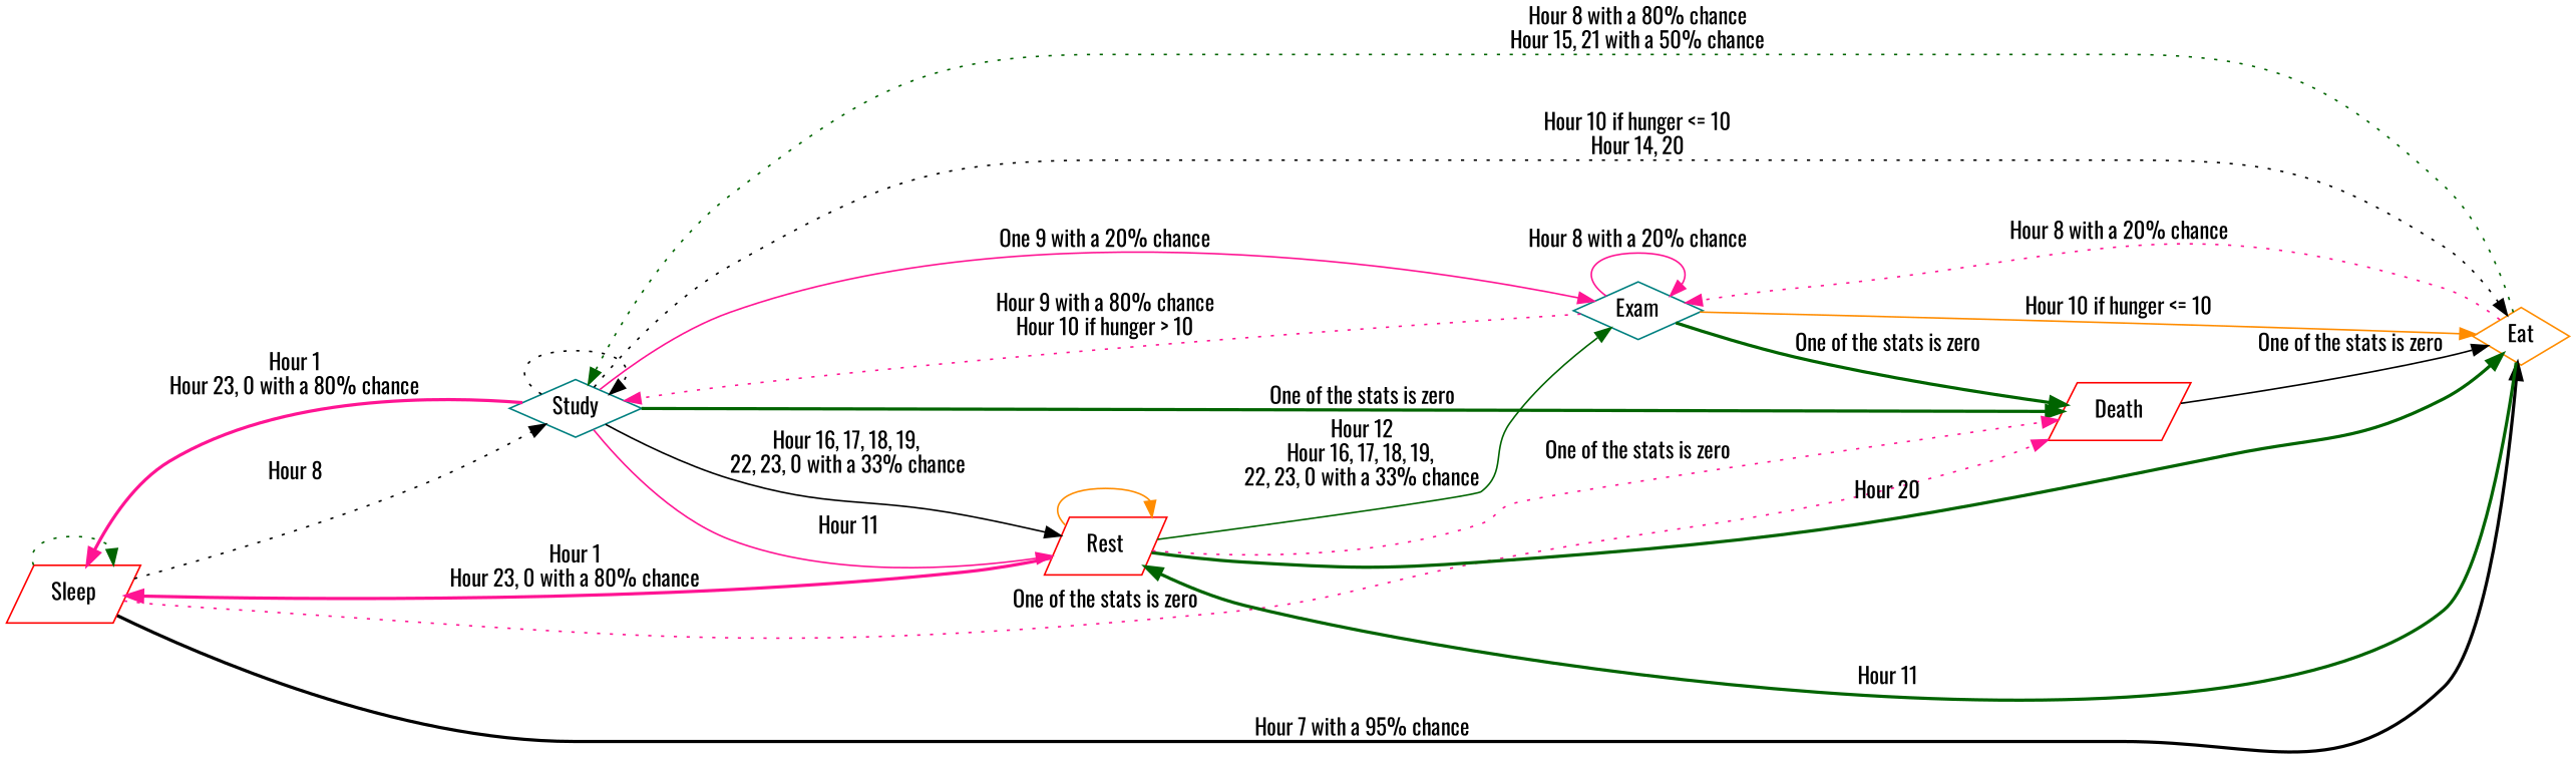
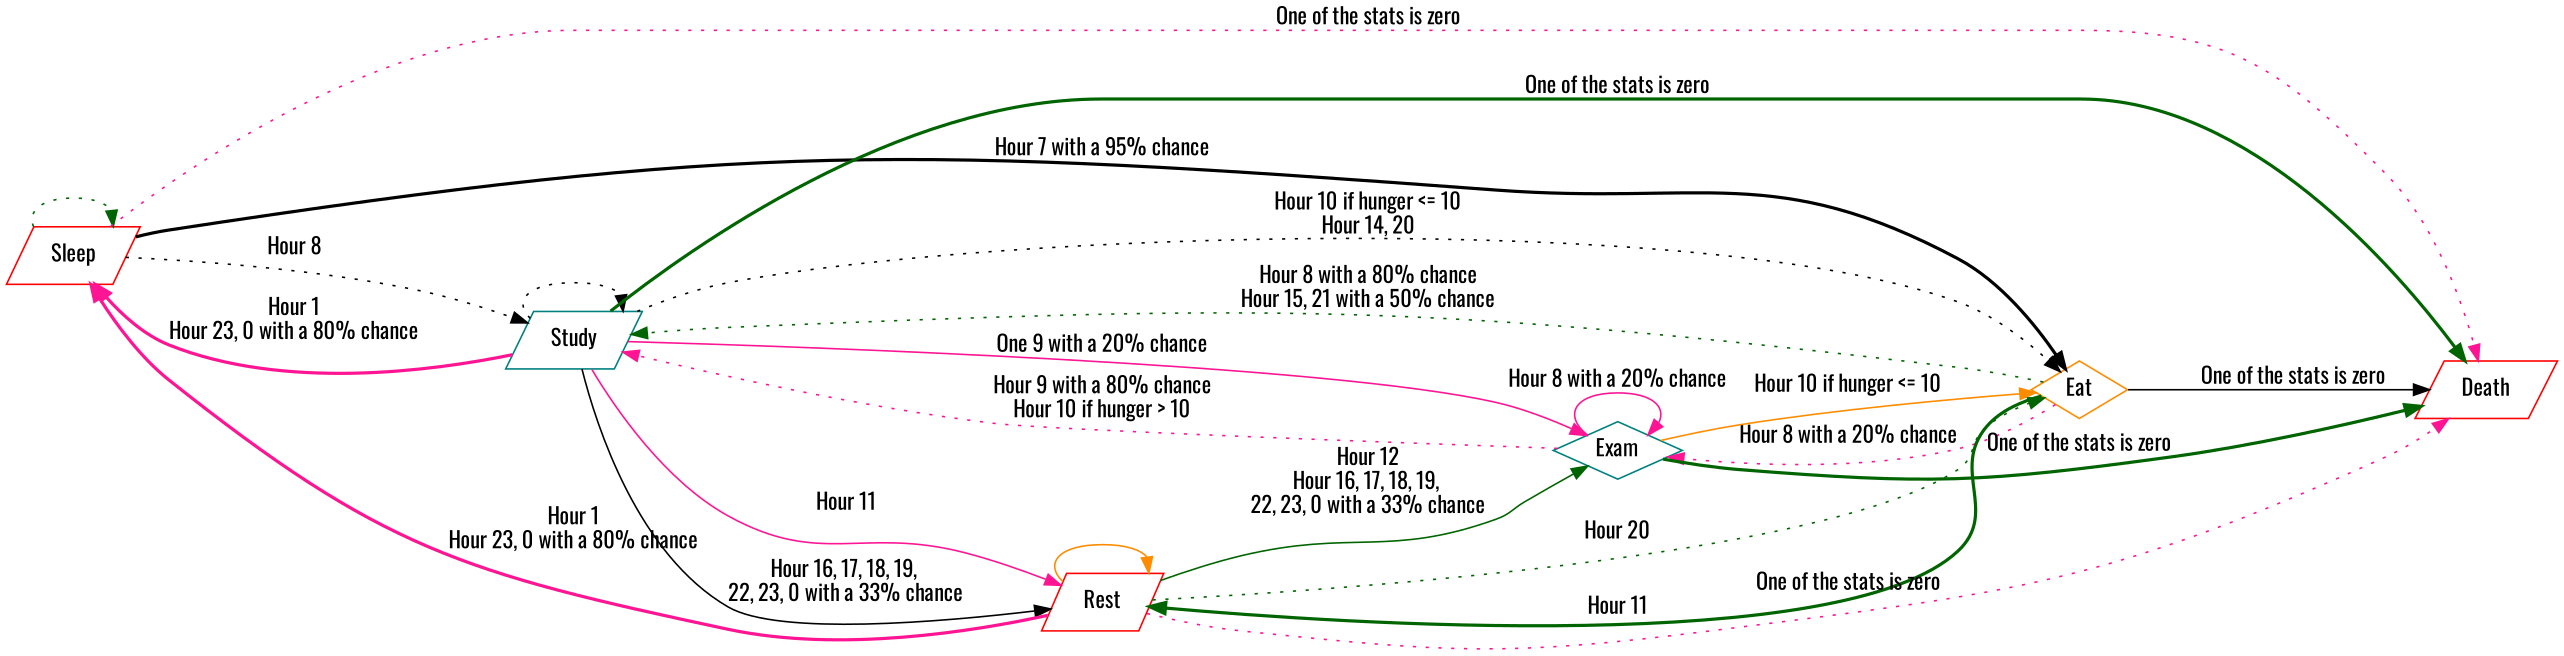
  digraph {
    fontname=Oswald
    rankdir=LR
    node [color=red fontname=Oswald shape=parallelogram]
    edge [color=deeppink fontname=Oswald style=dotted]
    n1 [label=Sleep]
-   n2 [color=teal label=Study shape=diamond]
+   n2 [color=teal label=Study]
    n3 [color=darkorange label=Eat shape=diamond]
    n4 [label=Death]
    n5 [color=teal label=Exam shape=diamond]
    n6 [label=Rest]
    n1 -> n1 [color=darkgreen]
    n1 -> n2 [color=black label="Hour 8"]
    n1 -> n3 [color=black label="Hour 7 with a 95% chance" style=bold]
    n1 -> n4 [label="One of the stats is zero"]
    n2 -> n1 [label="Hour 1\nHour 23, 0 with a 80% chance" style=bold]
    n2 -> n2 [color=black]
    n2 -> n3 [color=black label="Hour 10 if hunger <= 10\nHour 14, 20"]
    n2 -> n4 [color=darkgreen label="One of the stats is zero" style=bold]
    n2 -> n5 [label="One 9 with a 20% chance" style=solid]
    n2 -> n6 [label="Hour 11" style=solid]
    n2 -> n6 [color=black label="Hour 16, 17, 18, 19, \n22, 23, 0 with a 33% chance" style=solid]
    n3 -> n2 [color=darkgreen label="Hour 8 with a 80% chance\nHour 15, 21 with a 50% chance"]
-   n4 -> n3 [color=black label="One of the stats is zero" style=solid]
+   n3 -> n4 [color=black label="One of the stats is zero" style=solid]
    n3 -> n5 [label="Hour 8 with a 20% chance"]
    n3 -> n6 [color=darkgreen label="Hour 11" style=bold]
    n5 -> n2 [label="Hour 9 with a 80% chance\nHour 10 if hunger > 10"]
    n5 -> n3 [color=darkorange label="Hour 10 if hunger <= 10" style=solid]
    n5 -> n4 [color=darkgreen label="One of the stats is zero" style=bold]
    n5 -> n5 [label="Hour 8 with a 20% chance" style=solid]
    n6 -> n1 [label="Hour 1\nHour 23, 0 with a 80% chance" style=bold]
-   n6 -> n3 [color=darkgreen label="Hour 20" style=bold]
+   n6 -> n3 [color=darkgreen label="Hour 20"]
    n6 -> n4 [label="One of the stats is zero"]
    n6 -> n5 [color=darkgreen label="Hour 12\nHour 16, 17, 18, 19, \n22, 23, 0 with a 33% chance" style=solid]
    n6 -> n6 [color=darkorange style=solid]
  }
